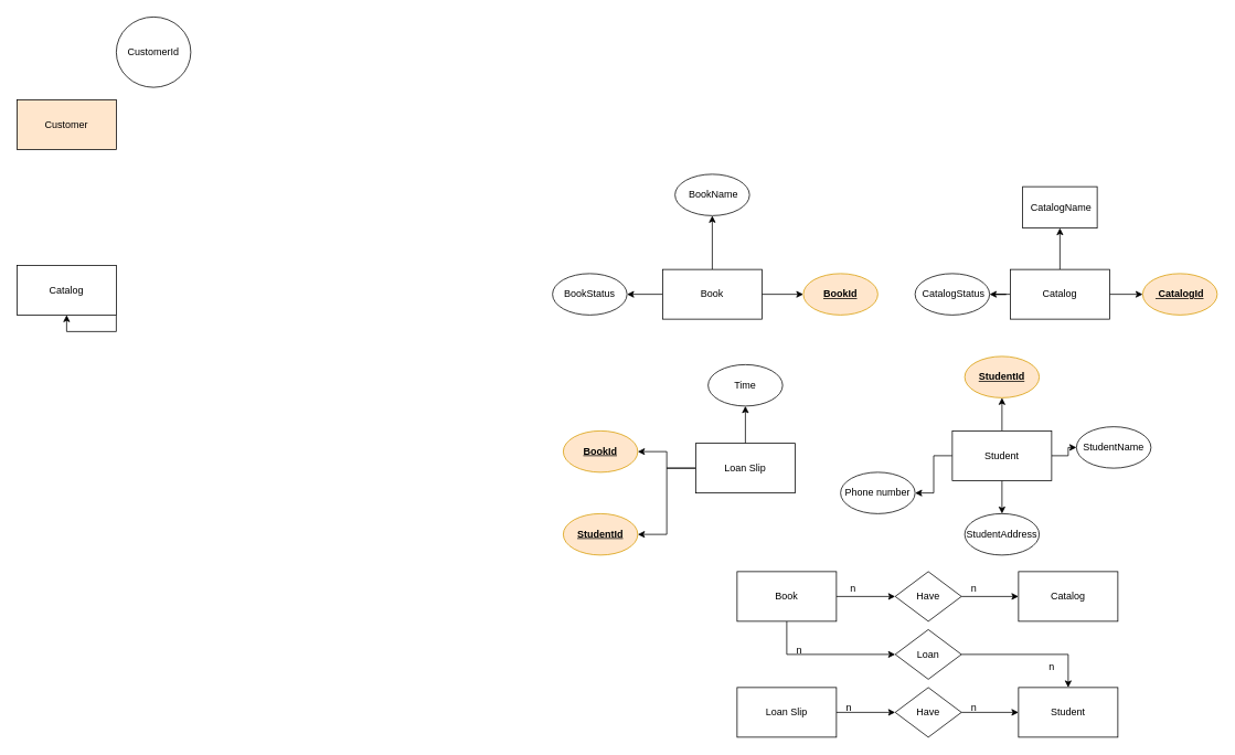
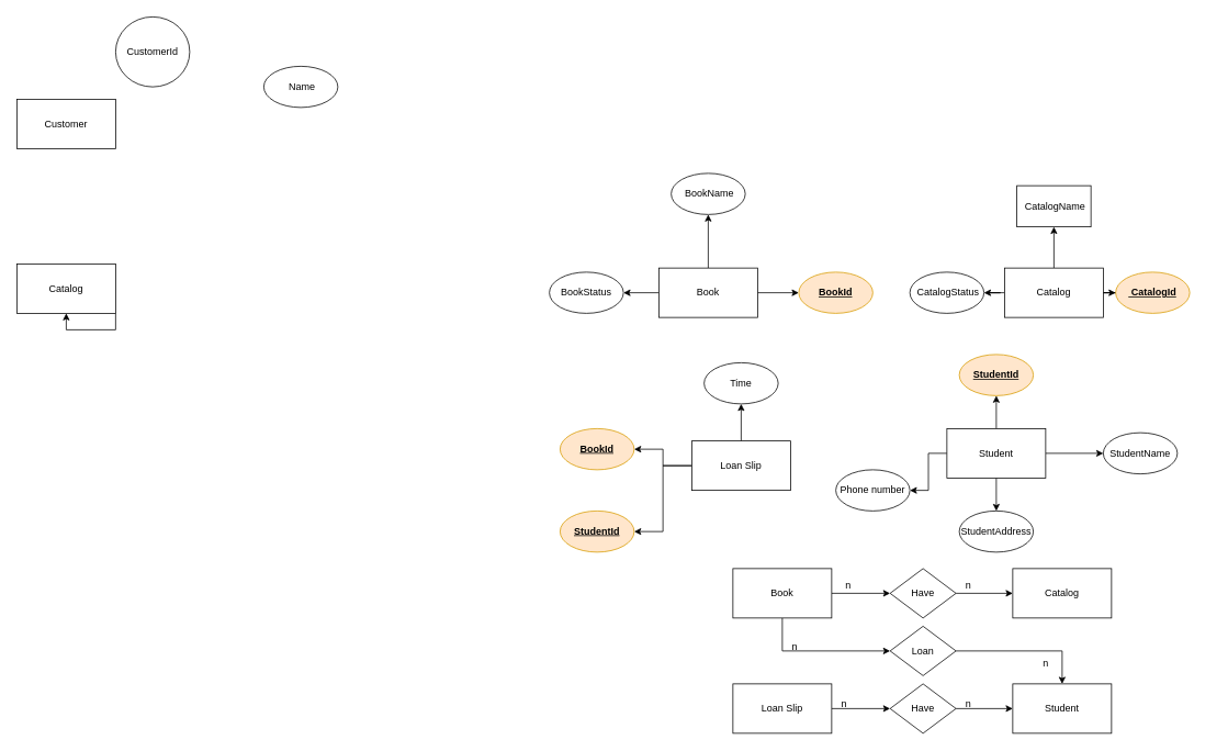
  <mxCell id="0" />
  <mxCell id="1" parent="0" />
- <mxCell id="2" value="Customer" style="rounded=0;whiteSpace=wrap;html=1;fillColor=#ffe6cc;" vertex="1" parent="1"><mxGeometry x="20" y="120" width="120" height="60" as="geometry" /></mxCell>
+ <mxCell id="2" value="Customer" style="rounded=0;whiteSpace=wrap;html=1;" vertex="1" parent="1"><mxGeometry x="20" y="120" width="120" height="60" as="geometry" /></mxCell>
  <mxCell id="3" value="Catalog" style="rounded=0;whiteSpace=wrap;html=1;" vertex="1" parent="1"><mxGeometry x="20" y="320" width="120" height="60" as="geometry" /></mxCell>
  <mxCell id="4" style="edgeStyle=orthogonalEdgeStyle;rounded=0;orthogonalLoop=1;jettySize=auto;html=1;exitX=1;exitY=1;exitDx=0;exitDy=0;" edge="1" parent="1" source="3" target="3"><mxGeometry relative="1" as="geometry" /></mxCell>
  <mxCell id="5" value="CustomerId" style="ellipse;whiteSpace=wrap;html=1;" vertex="1" parent="1"><mxGeometry x="140" y="20" width="90" height="85" as="geometry" /></mxCell>
+ <mxCell id="6" value="&amp;nbsp;Name" style="ellipse;whiteSpace=wrap;html=1;" vertex="1" parent="1"><mxGeometry x="320" y="80" width="90" height="50" as="geometry" /></mxCell>
  <mxCell id="7" style="edgeStyle=orthogonalEdgeStyle;rounded=0;orthogonalLoop=1;jettySize=auto;html=1;entryX=0.5;entryY=1;entryDx=0;entryDy=0;" edge="1" parent="1" source="10" target="24"><mxGeometry relative="1" as="geometry" /></mxCell>
  <mxCell id="8" style="edgeStyle=orthogonalEdgeStyle;rounded=0;orthogonalLoop=1;jettySize=auto;html=1;entryX=1;entryY=0.5;entryDx=0;entryDy=0;" edge="1" parent="1" source="10" target="26"><mxGeometry relative="1" as="geometry" /></mxCell>
  <mxCell id="9" style="edgeStyle=orthogonalEdgeStyle;rounded=0;orthogonalLoop=1;jettySize=auto;html=1;entryX=0;entryY=0.5;entryDx=0;entryDy=0;" edge="1" parent="1" source="10" target="25"><mxGeometry relative="1" as="geometry" /></mxCell>
  <mxCell id="10" value="Book" style="rounded=0;whiteSpace=wrap;html=1;" vertex="1" parent="1"><mxGeometry x="800" y="325" width="120" height="60" as="geometry" /></mxCell>
  <mxCell id="11" style="edgeStyle=orthogonalEdgeStyle;rounded=0;orthogonalLoop=1;jettySize=auto;html=1;entryX=0.5;entryY=1;entryDx=0;entryDy=0;" edge="1" parent="1" source="14" target="27"><mxGeometry relative="1" as="geometry" /></mxCell>
  <mxCell id="12" style="edgeStyle=orthogonalEdgeStyle;rounded=0;orthogonalLoop=1;jettySize=auto;html=1;entryX=1;entryY=0.5;entryDx=0;entryDy=0;" edge="1" parent="1" source="14" target="28"><mxGeometry relative="1" as="geometry" /></mxCell>
  <mxCell id="13" style="edgeStyle=orthogonalEdgeStyle;rounded=0;orthogonalLoop=1;jettySize=auto;html=1;entryX=0;entryY=0.5;entryDx=0;entryDy=0;" edge="1" parent="1" source="14" target="29"><mxGeometry relative="1" as="geometry" /></mxCell>
  <mxCell id="14" value="Catalog" style="rounded=0;whiteSpace=wrap;html=1;" vertex="1" parent="1"><mxGeometry x="1220" y="325" width="120" height="60" as="geometry" /></mxCell>
  <mxCell id="15" style="edgeStyle=orthogonalEdgeStyle;rounded=0;orthogonalLoop=1;jettySize=auto;html=1;entryX=0.5;entryY=1;entryDx=0;entryDy=0;" edge="1" parent="1" source="19" target="33"><mxGeometry relative="1" as="geometry" /></mxCell>
  <mxCell id="16" style="edgeStyle=orthogonalEdgeStyle;rounded=0;orthogonalLoop=1;jettySize=auto;html=1;" edge="1" parent="1" source="19" target="34"><mxGeometry relative="1" as="geometry" /></mxCell>
  <mxCell id="17" style="edgeStyle=orthogonalEdgeStyle;rounded=0;orthogonalLoop=1;jettySize=auto;html=1;entryX=1;entryY=0.5;entryDx=0;entryDy=0;" edge="1" parent="1" source="19" target="51"><mxGeometry relative="1" as="geometry" /></mxCell>
  <mxCell id="18" style="edgeStyle=orthogonalEdgeStyle;rounded=0;orthogonalLoop=1;jettySize=auto;html=1;entryX=0.5;entryY=0;entryDx=0;entryDy=0;" edge="1" parent="1" source="19" target="50"><mxGeometry relative="1" as="geometry" /></mxCell>
  <mxCell id="19" value="Student" style="rounded=0;whiteSpace=wrap;html=1;" vertex="1" parent="1"><mxGeometry x="1150" y="520" width="120" height="60" as="geometry" /></mxCell>
  <mxCell id="20" style="edgeStyle=orthogonalEdgeStyle;rounded=0;orthogonalLoop=1;jettySize=auto;html=1;entryX=0.5;entryY=1;entryDx=0;entryDy=0;" edge="1" parent="1" source="23" target="31"><mxGeometry relative="1" as="geometry" /></mxCell>
  <mxCell id="21" style="edgeStyle=orthogonalEdgeStyle;rounded=0;orthogonalLoop=1;jettySize=auto;html=1;entryX=1;entryY=0.5;entryDx=0;entryDy=0;" edge="1" parent="1" source="23" target="30"><mxGeometry relative="1" as="geometry" /></mxCell>
  <mxCell id="22" style="edgeStyle=orthogonalEdgeStyle;rounded=0;orthogonalLoop=1;jettySize=auto;html=1;entryX=1;entryY=0.5;entryDx=0;entryDy=0;" edge="1" parent="1" source="23" target="32"><mxGeometry relative="1" as="geometry" /></mxCell>
  <mxCell id="23" value="Loan Slip" style="rounded=0;whiteSpace=wrap;html=1;" vertex="1" parent="1"><mxGeometry x="840" y="535" width="120" height="60" as="geometry" /></mxCell>
  <mxCell id="24" value="&amp;nbsp;BookName" style="ellipse;whiteSpace=wrap;html=1;" vertex="1" parent="1"><mxGeometry x="815" y="210" width="90" height="50" as="geometry" /></mxCell>
  <mxCell id="25" value="&lt;u&gt;&lt;b&gt;BookId&lt;/b&gt;&lt;/u&gt;" style="ellipse;whiteSpace=wrap;html=1;fillColor=#ffe6cc;strokeColor=#d79b00;" vertex="1" parent="1"><mxGeometry x="970" y="330" width="90" height="50" as="geometry" /></mxCell>
  <mxCell id="26" value="BookStatus" style="ellipse;whiteSpace=wrap;html=1;" vertex="1" parent="1"><mxGeometry x="667" y="330" width="90" height="50" as="geometry" /></mxCell>
  <mxCell id="27" value="&amp;nbsp;CatalogName" style="whiteSpace=wrap;html=1;rounded=0;" vertex="1" parent="1"><mxGeometry x="1235" y="225" width="90" height="50" as="geometry" /></mxCell>
  <mxCell id="28" value="&amp;nbsp;CatalogStatus" style="ellipse;whiteSpace=wrap;html=1;" vertex="1" parent="1"><mxGeometry x="1105" y="330" width="90" height="50" as="geometry" /></mxCell>
- <mxCell id="29" value="&lt;b&gt;&lt;u&gt;&amp;nbsp;CatalogId&lt;/u&gt;&lt;/b&gt;" style="ellipse;whiteSpace=wrap;html=1;fillColor=#ffe6cc;strokeColor=#d79b00;" vertex="1" parent="1"><mxGeometry x="1380" y="330" width="90" height="50" as="geometry" /></mxCell>
+ <mxCell id="29" value="&lt;b&gt;&lt;u&gt;&amp;nbsp;CatalogId&lt;/u&gt;&lt;/b&gt;" style="ellipse;whiteSpace=wrap;html=1;fillColor=#ffe6cc;strokeColor=#d79b00;" vertex="1" parent="1"><mxGeometry x="1355" y="330" width="90" height="50" as="geometry" /></mxCell>
  <mxCell id="30" value="&lt;u&gt;&lt;b&gt;BookId&lt;/b&gt;&lt;/u&gt;" style="ellipse;whiteSpace=wrap;html=1;fillColor=#ffe6cc;strokeColor=#d79b00;" vertex="1" parent="1"><mxGeometry x="680" y="520" width="90" height="50" as="geometry" /></mxCell>
  <mxCell id="31" value="Time" style="ellipse;whiteSpace=wrap;html=1;" vertex="1" parent="1"><mxGeometry x="855" y="440" width="90" height="50" as="geometry" /></mxCell>
  <mxCell id="32" value="&lt;u&gt;&lt;b&gt;StudentId&lt;/b&gt;&lt;/u&gt;" style="ellipse;whiteSpace=wrap;html=1;fillColor=#ffe6cc;strokeColor=#d79b00;" vertex="1" parent="1"><mxGeometry x="680" y="620" width="90" height="50" as="geometry" /></mxCell>
  <mxCell id="33" value="&lt;u&gt;&lt;b&gt;StudentId&lt;/b&gt;&lt;/u&gt;" style="ellipse;whiteSpace=wrap;html=1;fillColor=#ffe6cc;strokeColor=#d79b00;" vertex="1" parent="1"><mxGeometry x="1165" y="430" width="90" height="50" as="geometry" /></mxCell>
- <mxCell id="34" value="StudentName" style="ellipse;whiteSpace=wrap;html=1;" vertex="1" parent="1"><mxGeometry x="1300" y="515" width="90" height="50" as="geometry" /></mxCell>
+ <mxCell id="34" value="StudentName" style="ellipse;whiteSpace=wrap;html=1;" vertex="1" parent="1"><mxGeometry x="1340" y="525" width="90" height="50" as="geometry" /></mxCell>
  <mxCell id="35" style="edgeStyle=orthogonalEdgeStyle;rounded=0;orthogonalLoop=1;jettySize=auto;html=1;" edge="1" parent="1" source="37" target="43"><mxGeometry relative="1" as="geometry" /></mxCell>
  <mxCell id="36" style="edgeStyle=orthogonalEdgeStyle;rounded=0;orthogonalLoop=1;jettySize=auto;html=1;entryX=0;entryY=0.5;entryDx=0;entryDy=0;" edge="1" parent="1" source="37" target="53"><mxGeometry relative="1" as="geometry"><Array as="points"><mxPoint x="950" y="790" /></Array></mxGeometry></mxCell>
  <mxCell id="37" value="Book" style="rounded=0;whiteSpace=wrap;html=1;" vertex="1" parent="1"><mxGeometry x="890" y="690" width="120" height="60" as="geometry" /></mxCell>
  <mxCell id="38" value="Catalog" style="rounded=0;whiteSpace=wrap;html=1;" vertex="1" parent="1"><mxGeometry x="1230" y="690" width="120" height="60" as="geometry" /></mxCell>
  <mxCell id="39" style="edgeStyle=orthogonalEdgeStyle;rounded=0;orthogonalLoop=1;jettySize=auto;html=1;entryX=0;entryY=0.5;entryDx=0;entryDy=0;" edge="1" parent="1" source="40" target="47"><mxGeometry relative="1" as="geometry" /></mxCell>
  <mxCell id="40" value="Loan Slip" style="rounded=0;whiteSpace=wrap;html=1;" vertex="1" parent="1"><mxGeometry x="890" y="830" width="120" height="60" as="geometry" /></mxCell>
  <mxCell id="41" value="Student" style="rounded=0;whiteSpace=wrap;html=1;" vertex="1" parent="1"><mxGeometry x="1230" y="830" width="120" height="60" as="geometry" /></mxCell>
  <mxCell id="42" style="edgeStyle=orthogonalEdgeStyle;rounded=0;orthogonalLoop=1;jettySize=auto;html=1;" edge="1" parent="1" source="43" target="38"><mxGeometry relative="1" as="geometry" /></mxCell>
  <mxCell id="43" value="Have" style="rhombus;whiteSpace=wrap;html=1;" vertex="1" parent="1"><mxGeometry x="1081" y="690" width="80" height="60" as="geometry" /></mxCell>
  <mxCell id="44" value="n" style="text;html=1;align=center;verticalAlign=middle;resizable=0;points=[];autosize=1;strokeColor=none;fillColor=none;" vertex="1" parent="1"><mxGeometry x="1015" y="695" width="30" height="30" as="geometry" /></mxCell>
  <mxCell id="45" value="n" style="text;html=1;align=center;verticalAlign=middle;resizable=0;points=[];autosize=1;strokeColor=none;fillColor=none;" vertex="1" parent="1"><mxGeometry x="1161" y="695" width="30" height="30" as="geometry" /></mxCell>
  <mxCell id="46" style="edgeStyle=orthogonalEdgeStyle;rounded=0;orthogonalLoop=1;jettySize=auto;html=1;entryX=0;entryY=0.5;entryDx=0;entryDy=0;" edge="1" parent="1" source="47" target="41"><mxGeometry relative="1" as="geometry" /></mxCell>
  <mxCell id="47" value="Have" style="rhombus;whiteSpace=wrap;html=1;" vertex="1" parent="1"><mxGeometry x="1081" y="830" width="80" height="60" as="geometry" /></mxCell>
  <mxCell id="48" value="n" style="text;html=1;align=center;verticalAlign=middle;resizable=0;points=[];autosize=1;strokeColor=none;fillColor=none;" vertex="1" parent="1"><mxGeometry x="1010" y="840" width="30" height="30" as="geometry" /></mxCell>
  <mxCell id="49" value="n" style="text;html=1;align=center;verticalAlign=middle;resizable=0;points=[];autosize=1;strokeColor=none;fillColor=none;" vertex="1" parent="1"><mxGeometry x="1161" y="840" width="30" height="30" as="geometry" /></mxCell>
  <mxCell id="50" value="StudentAddress" style="ellipse;whiteSpace=wrap;html=1;" vertex="1" parent="1"><mxGeometry x="1165" y="620" width="90" height="50" as="geometry" /></mxCell>
  <mxCell id="51" value="Phone number" style="ellipse;whiteSpace=wrap;html=1;" vertex="1" parent="1"><mxGeometry x="1015" y="570" width="90" height="50" as="geometry" /></mxCell>
  <mxCell id="52" style="edgeStyle=orthogonalEdgeStyle;rounded=0;orthogonalLoop=1;jettySize=auto;html=1;entryX=0.5;entryY=0;entryDx=0;entryDy=0;" edge="1" parent="1" source="53" target="41"><mxGeometry relative="1" as="geometry" /></mxCell>
  <mxCell id="53" value="Loan" style="rhombus;whiteSpace=wrap;html=1;" vertex="1" parent="1"><mxGeometry x="1081" y="760" width="80" height="60" as="geometry" /></mxCell>
  <mxCell id="54" value="n" style="text;html=1;align=center;verticalAlign=middle;resizable=0;points=[];autosize=1;strokeColor=none;fillColor=none;" vertex="1" parent="1"><mxGeometry x="950" y="770" width="30" height="30" as="geometry" /></mxCell>
  <mxCell id="55" value="n" style="text;html=1;align=center;verticalAlign=middle;resizable=0;points=[];autosize=1;strokeColor=none;fillColor=none;" vertex="1" parent="1"><mxGeometry x="1255" y="790" width="30" height="30" as="geometry" /></mxCell>
